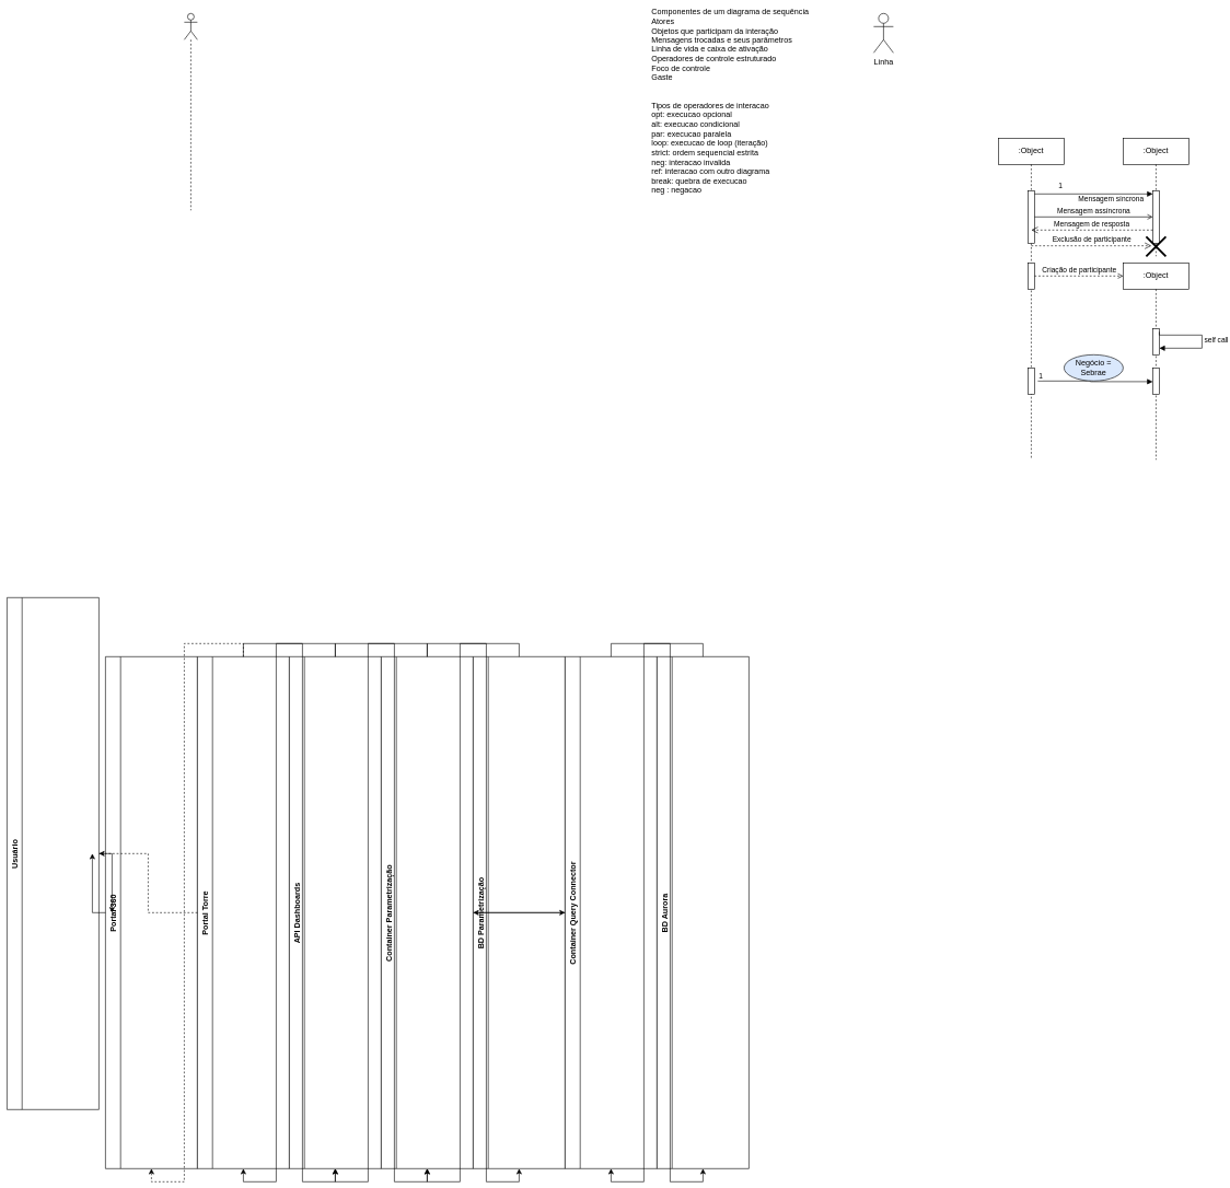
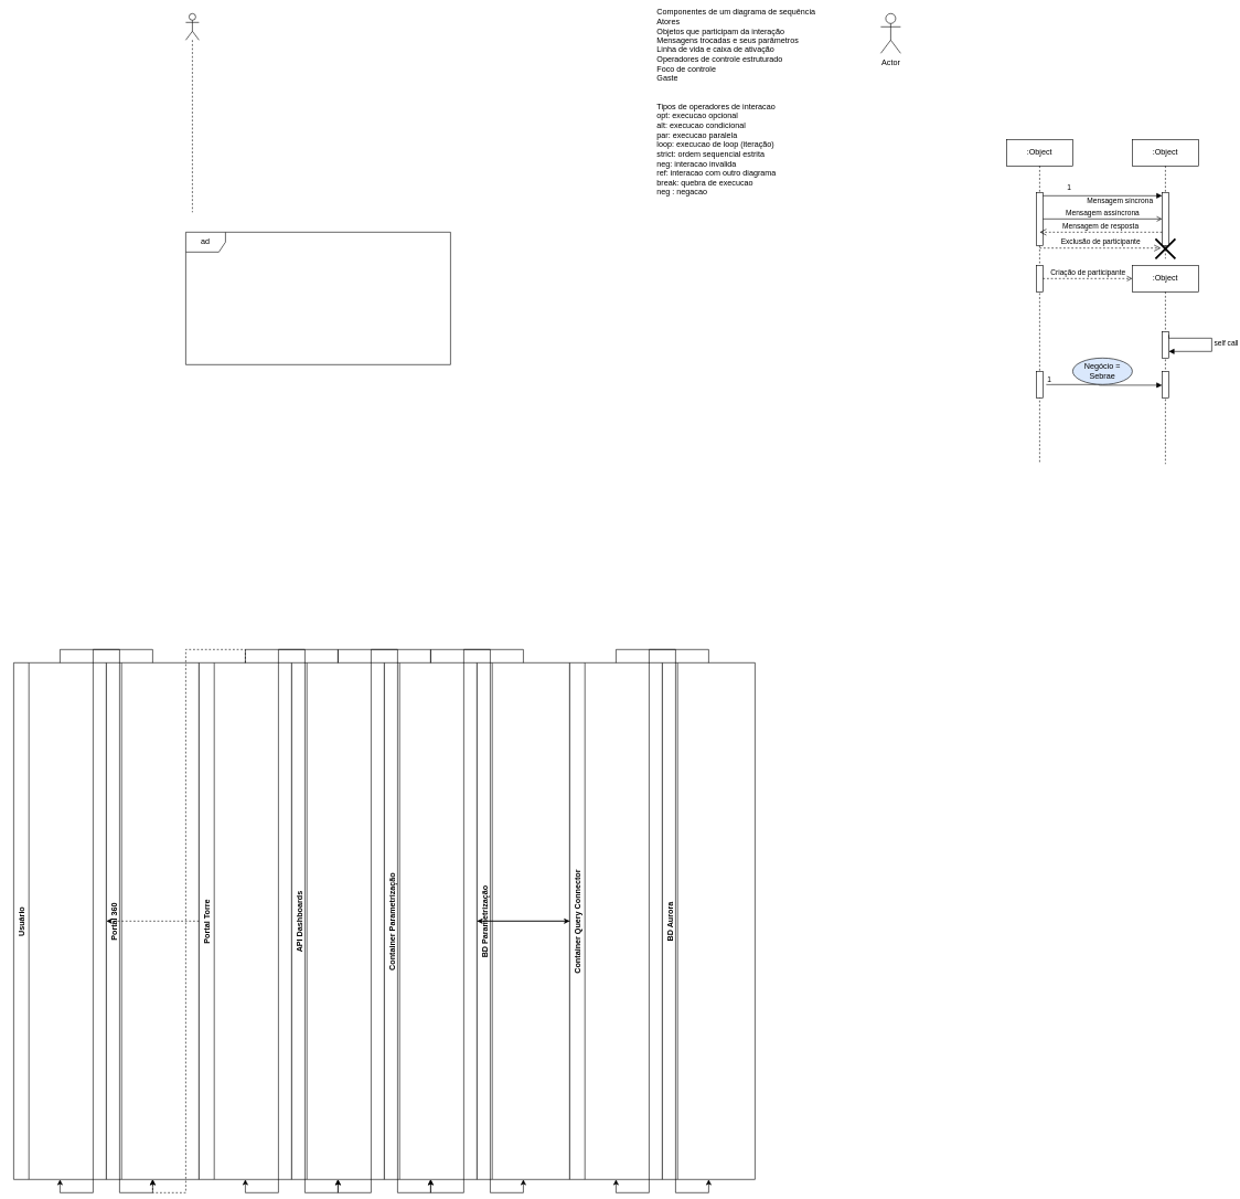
  <mxCell id="0" />
  <mxCell id="1" parent="0" />
- <mxCell id="2" value="Usuário" style="swimlane;horizontal=0;" parent="1" vertex="1" connectable="0"><mxGeometry x="10" y="910" width="140" height="780" as="geometry" /></mxCell>
+ <mxCell id="2" value="Usuário" style="swimlane;horizontal=0;" parent="1" vertex="1" connectable="0"><mxGeometry width="140" height="780" as="geometry" x="20" y="1000" /></mxCell>
  <mxCell id="3" value="Portal 360" style="swimlane;horizontal=0;" parent="1" vertex="1" connectable="0"><mxGeometry x="160" width="140" height="780" as="geometry" y="1000" /></mxCell>
  <mxCell id="4" value="Portal Torre" style="swimlane;horizontal=0;" parent="1" vertex="1" connectable="0"><mxGeometry x="300" width="140" height="780" as="geometry" y="1000" /></mxCell>
  <mxCell id="5" value="API Dashboards" style="swimlane;horizontal=0;" parent="1" vertex="1" connectable="0"><mxGeometry x="440" width="140" height="780" as="geometry" y="1000" /></mxCell>
  <mxCell id="6" value="Container Parametrização" style="swimlane;horizontal=0;" parent="1" vertex="1" connectable="0"><mxGeometry x="580" width="140" height="780" as="geometry" y="1000" /></mxCell>
  <mxCell id="7" value="BD Parametrização" style="swimlane;horizontal=0;" parent="1" vertex="1" connectable="0"><mxGeometry x="720" width="140" height="780" as="geometry" y="1000" /></mxCell>
  <mxCell id="8" value="Container Query Connector" style="swimlane;horizontal=0;" parent="1" vertex="1" connectable="0"><mxGeometry x="860" width="140" height="780" as="geometry" y="1000" /></mxCell>
  <mxCell id="9" value="BD Aurora" style="swimlane;horizontal=0;" parent="1" vertex="1" connectable="0"><mxGeometry x="1000" width="140" height="780" as="geometry" y="1000" /></mxCell>
  <mxCell id="10" value="" style="edgeStyle=orthogonalEdgeStyle;rounded=0;orthogonalLoop=1;jettySize=auto;html=1;" parent="1" source="2" target="3" edge="1"><mxGeometry relative="1" as="geometry" /></mxCell>
  <mxCell id="11" value="" style="edgeStyle=orthogonalEdgeStyle;rounded=0;orthogonalLoop=1;jettySize=auto;html=1;" parent="1" source="3" target="2" edge="1"><mxGeometry relative="1" as="geometry" /></mxCell>
  <mxCell id="12" value="" style="edgeStyle=orthogonalEdgeStyle;rounded=0;orthogonalLoop=1;jettySize=auto;html=1;dashed=1;" parent="1" source="4" target="3" edge="1"><mxGeometry relative="1" as="geometry" /></mxCell>
  <mxCell id="13" value="" style="edgeStyle=orthogonalEdgeStyle;rounded=0;orthogonalLoop=1;jettySize=auto;html=1;" parent="1" source="4" target="5" edge="1"><mxGeometry relative="1" as="geometry" /></mxCell>
  <mxCell id="14" value="" style="edgeStyle=orthogonalEdgeStyle;rounded=0;orthogonalLoop=1;jettySize=auto;html=1;" parent="1" source="5" target="6" edge="1"><mxGeometry relative="1" as="geometry" /></mxCell>
  <mxCell id="15" value="" style="edgeStyle=orthogonalEdgeStyle;rounded=0;orthogonalLoop=1;jettySize=auto;html=1;" parent="1" source="6" target="7" edge="1"><mxGeometry relative="1" as="geometry" /></mxCell>
  <mxCell id="16" value="" style="edgeStyle=orthogonalEdgeStyle;rounded=0;orthogonalLoop=1;jettySize=auto;html=1;" parent="1" source="7" target="6" edge="1"><mxGeometry relative="1" as="geometry" /></mxCell>
  <mxCell id="17" value="" style="edgeStyle=orthogonalEdgeStyle;rounded=0;orthogonalLoop=1;jettySize=auto;html=1;" parent="1" source="6" target="8" edge="1"><mxGeometry relative="1" as="geometry" /></mxCell>
  <mxCell id="18" value="" style="edgeStyle=orthogonalEdgeStyle;rounded=0;orthogonalLoop=1;jettySize=auto;html=1;" parent="1" source="8" target="9" edge="1"><mxGeometry relative="1" as="geometry" /></mxCell>
  <mxCell id="19" value="" style="edgeStyle=orthogonalEdgeStyle;rounded=0;orthogonalLoop=1;jettySize=auto;html=1;" parent="1" source="9" target="8" edge="1"><mxGeometry relative="1" as="geometry" /></mxCell>
  <mxCell id="20" value="" style="edgeStyle=orthogonalEdgeStyle;rounded=0;orthogonalLoop=1;jettySize=auto;html=1;" parent="1" source="8" target="6" edge="1"><mxGeometry relative="1" as="geometry" /></mxCell>
  <mxCell id="21" value="" style="edgeStyle=orthogonalEdgeStyle;rounded=0;orthogonalLoop=1;jettySize=auto;html=1;" parent="1" source="6" target="5" edge="1"><mxGeometry relative="1" as="geometry" /></mxCell>
  <mxCell id="22" value="" style="edgeStyle=orthogonalEdgeStyle;rounded=0;orthogonalLoop=1;jettySize=auto;html=1;" parent="1" source="5" target="4" edge="1"><mxGeometry relative="1" as="geometry" /></mxCell>
  <mxCell id="23" value="" style="edgeStyle=orthogonalEdgeStyle;rounded=0;orthogonalLoop=1;jettySize=auto;html=1;dashed=1;" parent="1" source="4" target="2" edge="1"><mxGeometry relative="1" as="geometry" /></mxCell>
  <mxCell id="24" value="" style="shape=umlLifeline;perimeter=lifelinePerimeter;whiteSpace=wrap;html=1;container=1;dropTarget=0;collapsible=0;recursiveResize=0;outlineConnect=0;portConstraint=eastwest;newEdgeStyle={&quot;curved&quot;:0,&quot;rounded&quot;:0};participant=umlActor;" vertex="1" parent="1"><mxGeometry x="280" y="20" width="20" height="300" as="geometry" /></mxCell>
+ <mxCell id="25" value="ad" style="shape=umlFrame;whiteSpace=wrap;html=1;pointerEvents=0;" vertex="1" parent="1"><mxGeometry x="280" y="350" width="400" height="200" as="geometry" /></mxCell>
  <mxCell id="26" value="Componentes de um diagrama de sequência&lt;div&gt;Atores&lt;/div&gt;&lt;div&gt;Objetos que participam da interação&amp;nbsp;&lt;/div&gt;&lt;div&gt;Mensagens trocadas e seus parâmetros&lt;/div&gt;&lt;div&gt;Linha de vida e caixa de ativação&lt;/div&gt;&lt;div&gt;Operadores de controle estruturado&lt;/div&gt;&lt;div&gt;Foco de controle&lt;/div&gt;&lt;div&gt;Gaste&lt;/div&gt;&lt;div&gt;&lt;br&gt;&lt;/div&gt;" style="text;html=1;align=left;verticalAlign=middle;whiteSpace=wrap;rounded=0;" vertex="1" parent="1"><mxGeometry x="990" y="60" width="290" height="30" as="geometry" /></mxCell>
- <mxCell id="27" value="Linha" style="shape=umlActor;verticalLabelPosition=bottom;verticalAlign=top;html=1;" vertex="1" parent="1"><mxGeometry x="1330" y="20" width="30" height="60" as="geometry" /></mxCell>
+ <mxCell id="27" value="Actor" style="shape=umlActor;verticalLabelPosition=bottom;verticalAlign=top;html=1;" vertex="1" parent="1"><mxGeometry x="1330" y="20" width="30" height="60" as="geometry" /></mxCell>
  <mxCell id="28" value=":Object" style="shape=umlLifeline;perimeter=lifelinePerimeter;whiteSpace=wrap;html=1;container=1;dropTarget=0;collapsible=0;recursiveResize=0;outlineConnect=0;portConstraint=eastwest;newEdgeStyle={&quot;curved&quot;:0,&quot;rounded&quot;:0};" vertex="1" parent="1"><mxGeometry x="1520" y="210" width="100" height="490" as="geometry" /></mxCell>
  <mxCell id="29" value="" style="html=1;points=[[0,0,0,0,5],[0,1,0,0,-5],[1,0,0,0,5],[1,1,0,0,-5]];perimeter=orthogonalPerimeter;outlineConnect=0;targetShapes=umlLifeline;portConstraint=eastwest;newEdgeStyle={&quot;curved&quot;:0,&quot;rounded&quot;:0};" vertex="1" parent="28"><mxGeometry x="45" y="80" width="10" height="80" as="geometry" /></mxCell>
  <mxCell id="30" value="" style="html=1;points=[[0,0,0,0,5],[0,1,0,0,-5],[1,0,0,0,5],[1,1,0,0,-5]];perimeter=orthogonalPerimeter;outlineConnect=0;targetShapes=umlLifeline;portConstraint=eastwest;newEdgeStyle={&quot;curved&quot;:0,&quot;rounded&quot;:0};" vertex="1" parent="28"><mxGeometry x="45" y="190" width="10" height="40" as="geometry" /></mxCell>
  <mxCell id="31" value="" style="html=1;points=[[0,0,0,0,5],[0,1,0,0,-5],[1,0,0,0,5],[1,1,0,0,-5]];perimeter=orthogonalPerimeter;outlineConnect=0;targetShapes=umlLifeline;portConstraint=eastwest;newEdgeStyle={&quot;curved&quot;:0,&quot;rounded&quot;:0};" vertex="1" parent="28"><mxGeometry x="45" y="350" width="10" height="40" as="geometry" /></mxCell>
  <mxCell id="32" value=":Object" style="shape=umlLifeline;perimeter=lifelinePerimeter;whiteSpace=wrap;html=1;container=1;dropTarget=0;collapsible=0;recursiveResize=0;outlineConnect=0;portConstraint=eastwest;newEdgeStyle={&quot;curved&quot;:0,&quot;rounded&quot;:0};" vertex="1" parent="1"><mxGeometry x="1710" y="210" width="100" height="180" as="geometry" /></mxCell>
  <mxCell id="33" value="" style="html=1;points=[[0,0,0,0,5],[0,1,0,0,-5],[1,0,0,0,5],[1,1,0,0,-5]];perimeter=orthogonalPerimeter;outlineConnect=0;targetShapes=umlLifeline;portConstraint=eastwest;newEdgeStyle={&quot;curved&quot;:0,&quot;rounded&quot;:0};" vertex="1" parent="32"><mxGeometry x="45" y="80" width="10" height="80" as="geometry" /></mxCell>
  <mxCell id="34" value="" style="shape=umlDestroy;whiteSpace=wrap;html=1;strokeWidth=3;targetShapes=umlLifeline;" vertex="1" parent="32"><mxGeometry x="35" y="150" width="30" height="30" as="geometry" /></mxCell>
  <mxCell id="35" value="Mensagem síncrona" style="endArrow=block;endFill=1;html=1;edgeStyle=orthogonalEdgeStyle;align=left;verticalAlign=top;rounded=0;exitX=1;exitY=0;exitDx=0;exitDy=5;exitPerimeter=0;entryX=0;entryY=0;entryDx=0;entryDy=5;entryPerimeter=0;" edge="1" parent="1" source="29" target="33"><mxGeometry x="-0.278" y="5" relative="1" as="geometry"><mxPoint x="1570" y="220" as="sourcePoint" /><mxPoint x="1770" y="220" as="targetPoint" /><mxPoint as="offset" /></mxGeometry></mxCell>
  <mxCell id="36" value="1" style="edgeLabel;resizable=0;html=1;align=left;verticalAlign=bottom;" connectable="0" vertex="1" parent="35"><mxGeometry x="-1" relative="1" as="geometry"><mxPoint x="35" y="-5" as="offset" /></mxGeometry></mxCell>
  <mxCell id="37" value="Mensagem assíncrona" style="html=1;verticalAlign=bottom;labelBackgroundColor=none;endArrow=open;endFill=0;rounded=0;" edge="1" parent="1" source="29" target="33"><mxGeometry width="160" relative="1" as="geometry"><mxPoint x="1580" y="250" as="sourcePoint" /><mxPoint x="1740" y="250" as="targetPoint" /></mxGeometry></mxCell>
  <mxCell id="38" value="Criação de participante" style="html=1;verticalAlign=bottom;labelBackgroundColor=none;endArrow=open;endFill=0;dashed=1;rounded=0;" edge="1" parent="1" source="30"><mxGeometry width="160" relative="1" as="geometry"><mxPoint x="1580" y="420" as="sourcePoint" /><mxPoint x="1710" y="420" as="targetPoint" /></mxGeometry></mxCell>
  <mxCell id="39" value=":Object" style="shape=umlLifeline;perimeter=lifelinePerimeter;whiteSpace=wrap;html=1;container=1;dropTarget=0;collapsible=0;recursiveResize=0;outlineConnect=0;portConstraint=eastwest;newEdgeStyle={&quot;curved&quot;:0,&quot;rounded&quot;:0};" vertex="1" parent="1"><mxGeometry x="1710" y="400" width="100" height="300" as="geometry" /></mxCell>
  <mxCell id="40" value="" style="html=1;points=[[0,0,0,0,5],[0,1,0,0,-5],[1,0,0,0,5],[1,1,0,0,-5]];perimeter=orthogonalPerimeter;outlineConnect=0;targetShapes=umlLifeline;portConstraint=eastwest;newEdgeStyle={&quot;curved&quot;:0,&quot;rounded&quot;:0};" vertex="1" parent="39"><mxGeometry x="45" y="160" width="10" height="40" as="geometry" /></mxCell>
  <mxCell id="41" value="Exclusão de participante" style="html=1;verticalAlign=bottom;endArrow=open;dashed=1;endSize=8;curved=0;rounded=0;entryX=0.5;entryY=0.667;entryDx=0;entryDy=0;entryPerimeter=0;" edge="1" parent="1"><mxGeometry relative="1" as="geometry"><mxPoint x="1570" y="374" as="sourcePoint" /><mxPoint x="1753" y="374" as="targetPoint" /></mxGeometry></mxCell>
  <mxCell id="42" value="" style="html=1;points=[[0,0,0,0,5],[0,1,0,0,-5],[1,0,0,0,5],[1,1,0,0,-5]];perimeter=orthogonalPerimeter;outlineConnect=0;targetShapes=umlLifeline;portConstraint=eastwest;newEdgeStyle={&quot;curved&quot;:0,&quot;rounded&quot;:0};" vertex="1" parent="1"><mxGeometry x="1755" y="500" width="10" height="40" as="geometry" /></mxCell>
  <mxCell id="43" value="self call" style="html=1;align=left;spacingLeft=2;endArrow=block;rounded=0;edgeStyle=orthogonalEdgeStyle;curved=0;rounded=0;exitX=1;exitY=0;exitDx=0;exitDy=5;exitPerimeter=0;" edge="1" target="42" parent="1" source="42"><mxGeometry relative="1" as="geometry"><mxPoint x="1770" y="510" as="sourcePoint" /><Array as="points"><mxPoint x="1765" y="510" /><mxPoint x="1830" y="510" /><mxPoint x="1830" y="530" /></Array></mxGeometry></mxCell>
  <mxCell id="44" value="Mensagem de resposta" style="html=1;verticalAlign=bottom;endArrow=open;dashed=1;endSize=8;curved=0;rounded=0;entryX=0.5;entryY=0.75;entryDx=0;entryDy=0;entryPerimeter=0;" edge="1" parent="1" source="33" target="29"><mxGeometry relative="1" as="geometry"><mxPoint x="1730" y="350" as="sourcePoint" /><mxPoint x="1580" y="350" as="targetPoint" /></mxGeometry></mxCell>
  <mxCell id="45" value="&lt;div&gt;&lt;br&gt;&lt;/div&gt;" style="endArrow=block;endFill=1;html=1;edgeStyle=orthogonalEdgeStyle;align=left;verticalAlign=top;rounded=0;" edge="1" parent="1" target="40"><mxGeometry x="-0.657" y="40" relative="1" as="geometry"><mxPoint x="1580" y="580" as="sourcePoint" /><mxPoint x="1740" y="580" as="targetPoint" /><Array as="points"><mxPoint x="1660" y="581" /></Array><mxPoint as="offset" /></mxGeometry></mxCell>
  <mxCell id="46" value="1" style="edgeLabel;resizable=0;html=1;align=left;verticalAlign=bottom;" connectable="0" vertex="1" parent="45"><mxGeometry x="-1" relative="1" as="geometry" /></mxCell>
  <mxCell id="47" value="Negócio = Sebrae" style="ellipse;whiteSpace=wrap;html=1;fillColor=#dae8fc;" vertex="1" parent="1"><mxGeometry x="1620" y="540" width="90" height="40" as="geometry" /></mxCell>
  <mxCell id="48" value="Tipos de operadores de interacao&amp;nbsp;&lt;div&gt;opt: execucao opcional&lt;/div&gt;&lt;div&gt;alt: execucao condicional&lt;/div&gt;&lt;div&gt;par: execucao paralela&lt;/div&gt;&lt;div&gt;loop: execucao de loop (iteração)&lt;/div&gt;&lt;div&gt;strict: ordem sequencial estrita&lt;/div&gt;&lt;div&gt;neg: interacao invalida&lt;/div&gt;&lt;div&gt;ref: interacao com outro diagrama&lt;/div&gt;&lt;div&gt;break: quebra de execucao&lt;/div&gt;&lt;div&gt;neg : negacao&lt;/div&gt;" style="text;html=1;align=left;verticalAlign=middle;whiteSpace=wrap;rounded=0;" vertex="1" parent="1"><mxGeometry x="990" y="210" width="290" height="30" as="geometry" /></mxCell>
